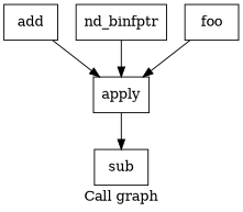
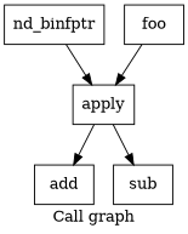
  digraph {
    label="Call graph"
    node [shape=record]
    n1 [label="{add}"]
    n2 [label="{sub}"]
    n3 [label="{apply}"]
    n4 [label="{nd_binfptr}"]
    n5 [label="{foo}"]
-   n1 -> n3
+   n3 -> n1
    n3 -> n2
    n4 -> n3
    n5 -> n3
  }
